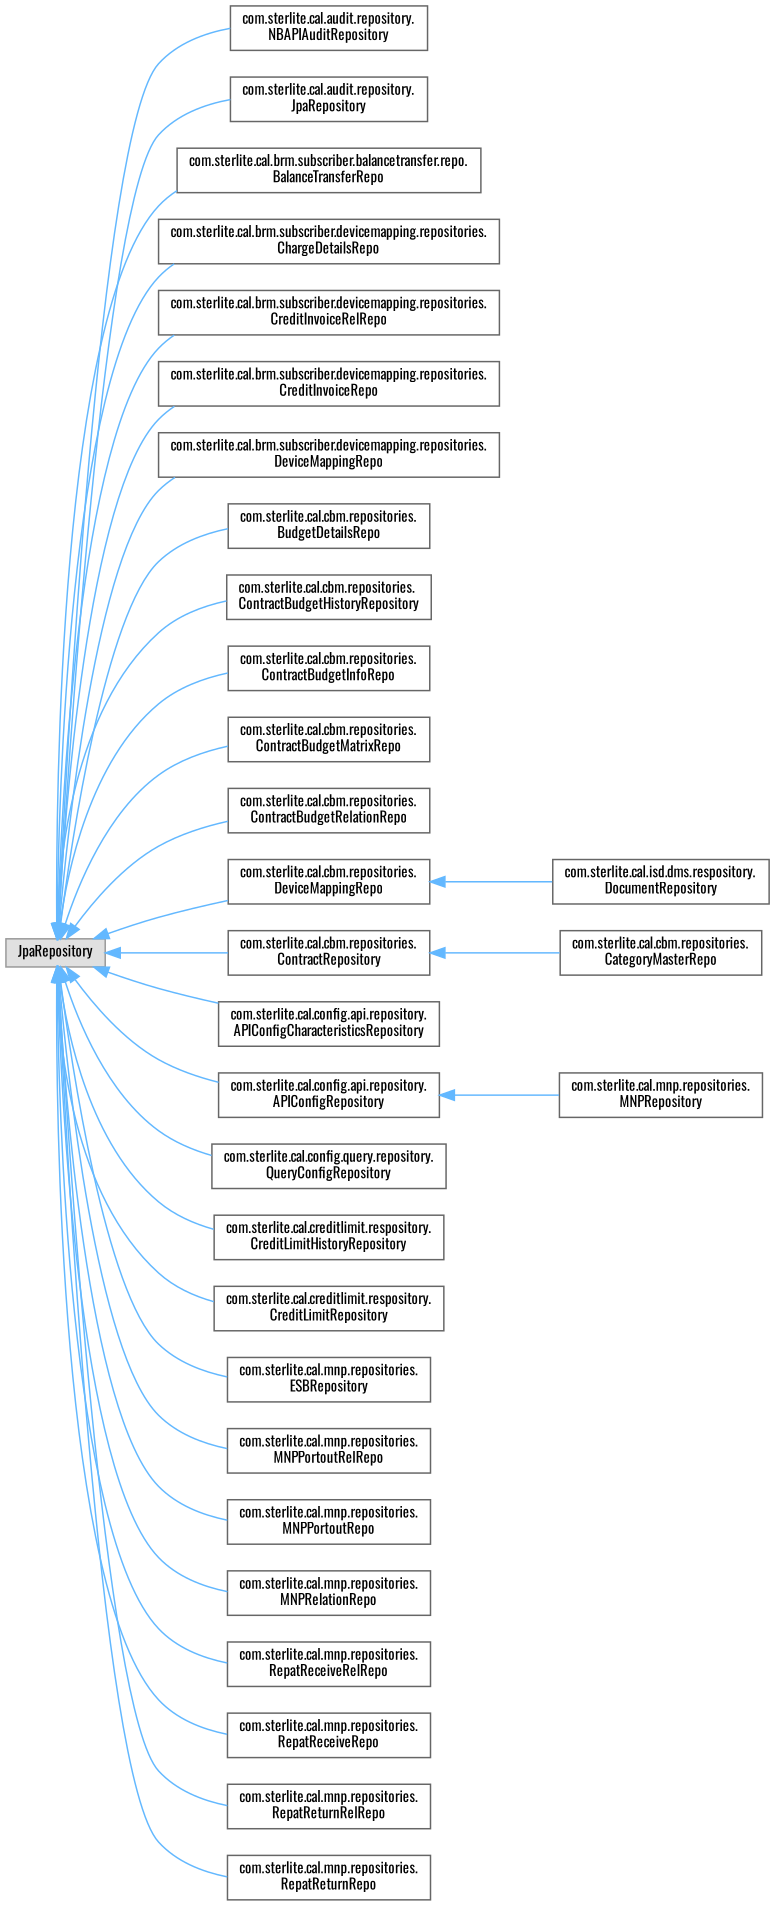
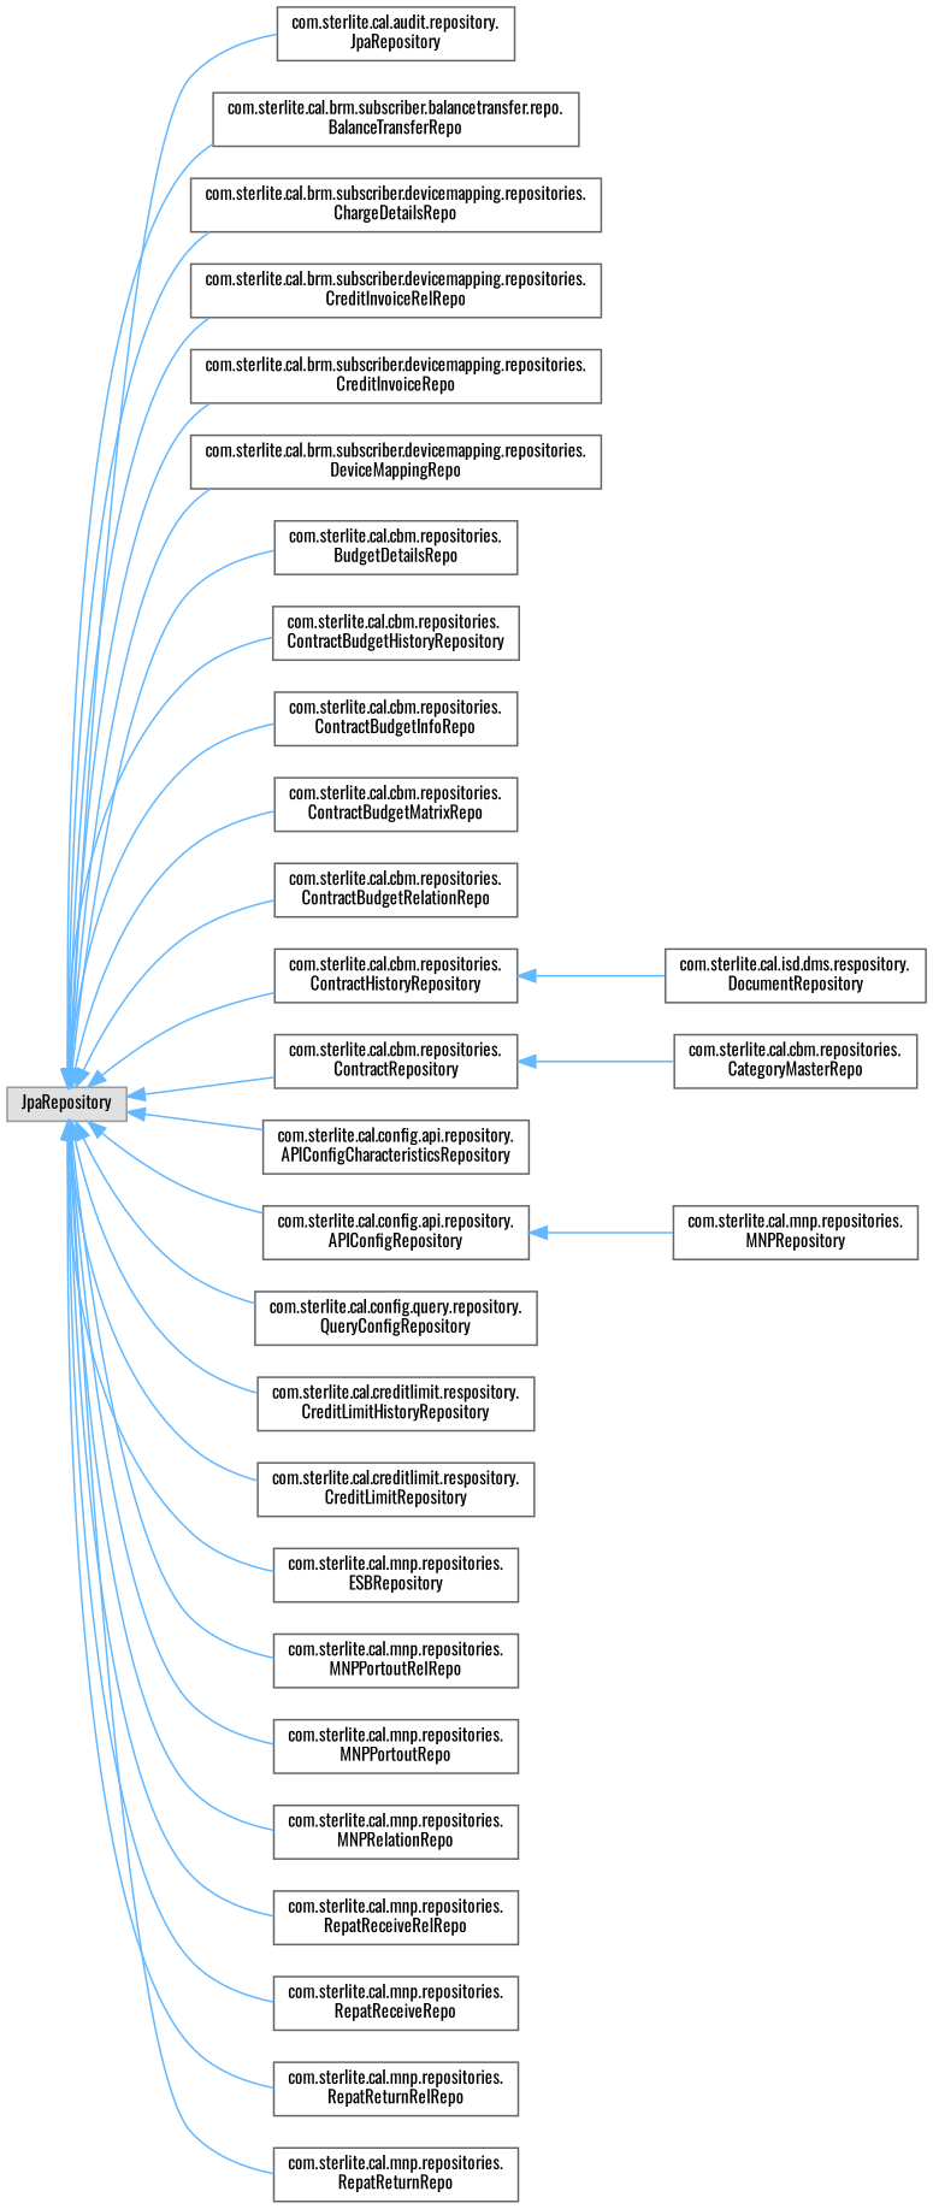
  digraph {
    fontname=Oswald
    rankdir=LR
    node [color=grey40 fillcolor=white fontname=Oswald fontsize=10 shape=box style=filled]
    edge [color=steelblue1 dir=back fontname=Oswald fontsize=10 labelfontname=Helvetica labelfontsize=10 style=solid]
    n1 [color=grey60 fillcolor="#E0E0E0" height=0.2 label=JpaRepository width=0.4]
-   n2 [height=0.2 label="com.sterlite.cal.audit.repository.\lNBAPIAuditRepository" width=0.4]
    n3 [height=0.2 label="com.sterlite.cal.audit.repository.\lJpaRepository" width=0.4]
    n4 [height=0.2 label="com.sterlite.cal.brm.subscriber.balancetransfer.repo.\lBalanceTransferRepo" width=0.4]
    n5 [height=0.2 label="com.sterlite.cal.brm.subscriber.devicemapping.repositories.\lChargeDetailsRepo" width=0.4]
    n6 [height=0.2 label="com.sterlite.cal.brm.subscriber.devicemapping.repositories.\lCreditInvoiceRelRepo" width=0.4]
    n7 [height=0.2 label="com.sterlite.cal.brm.subscriber.devicemapping.repositories.\lCreditInvoiceRepo" width=0.4]
    n8 [height=0.2 label="com.sterlite.cal.brm.subscriber.devicemapping.repositories.\lDeviceMappingRepo" width=0.4]
    n9 [height=0.2 label="com.sterlite.cal.cbm.repositories.\lBudgetDetailsRepo" width=0.4]
    n10 [height=0.2 label="com.sterlite.cal.cbm.repositories.\lContractBudgetHistoryRepository" width=0.4]
    n11 [height=0.2 label="com.sterlite.cal.cbm.repositories.\lContractBudgetInfoRepo" width=0.4]
    n12 [height=0.2 label="com.sterlite.cal.cbm.repositories.\lContractBudgetMatrixRepo" width=0.4]
    n13 [height=0.2 label="com.sterlite.cal.cbm.repositories.\lContractBudgetRelationRepo" width=0.4]
-   n14 [height=0.2 label="com.sterlite.cal.cbm.repositories.\lDeviceMappingRepo" width=0.4]
+   n14 [height=0.2 label="com.sterlite.cal.cbm.repositories.\lContractHistoryRepository" width=0.4]
    n15 [height=0.2 label="com.sterlite.cal.cbm.repositories.\lContractRepository" width=0.4]
    n16 [height=0.2 label="com.sterlite.cal.config.api.repository.\lAPIConfigCharacteristicsRepository" width=0.4]
    n17 [height=0.2 label="com.sterlite.cal.config.api.repository.\lAPIConfigRepository" width=0.4]
    n18 [height=0.2 label="com.sterlite.cal.config.query.repository.\lQueryConfigRepository" width=0.4]
    n19 [height=0.2 label="com.sterlite.cal.creditlimit.respository.\lCreditLimitHistoryRepository" width=0.4]
    n20 [height=0.2 label="com.sterlite.cal.creditlimit.respository.\lCreditLimitRepository" width=0.4]
    n21 [height=0.2 label="com.sterlite.cal.mnp.repositories.\lESBRepository" width=0.4]
    n22 [height=0.2 label="com.sterlite.cal.mnp.repositories.\lMNPPortoutRelRepo" width=0.4]
    n23 [height=0.2 label="com.sterlite.cal.mnp.repositories.\lMNPPortoutRepo" width=0.4]
    n24 [height=0.2 label="com.sterlite.cal.mnp.repositories.\lMNPRelationRepo" width=0.4]
    n25 [height=0.2 label="com.sterlite.cal.mnp.repositories.\lRepatReceiveRelRepo" width=0.4]
    n26 [height=0.2 label="com.sterlite.cal.mnp.repositories.\lRepatReceiveRepo" width=0.4]
    n27 [height=0.2 label="com.sterlite.cal.mnp.repositories.\lRepatReturnRelRepo" width=0.4]
    n28 [height=0.2 label="com.sterlite.cal.mnp.repositories.\lRepatReturnRepo" width=0.4]
    n29 [height=0.2 label="com.sterlite.cal.cbm.repositories.\lCategoryMasterRepo" width=0.4]
    n30 [height=0.2 label="com.sterlite.cal.isd.dms.respository.\lDocumentRepository" width=0.4]
    n31 [height=0.2 label="com.sterlite.cal.mnp.repositories.\lMNPRepository" width=0.4]
-   n1 -> n2
    n1 -> n3
    n1 -> n4
    n1 -> n5
    n1 -> n6
    n1 -> n7
    n1 -> n8
    n1 -> n9
    n1 -> n10
    n1 -> n11
    n1 -> n12
    n1 -> n13
    n1 -> n14
    n1 -> n15
    n1 -> n16
    n1 -> n17
    n1 -> n18
    n1 -> n19
    n1 -> n20
    n1 -> n21
    n1 -> n22
    n1 -> n23
    n1 -> n24
    n1 -> n25
    n1 -> n26
    n1 -> n27
    n1 -> n28
    n14 -> n30
    n15 -> n29
    n17 -> n31
  }
